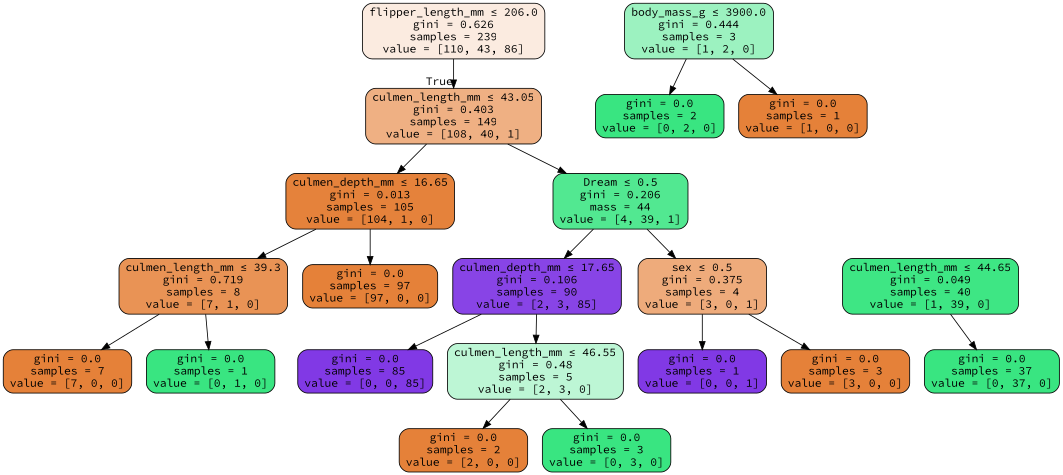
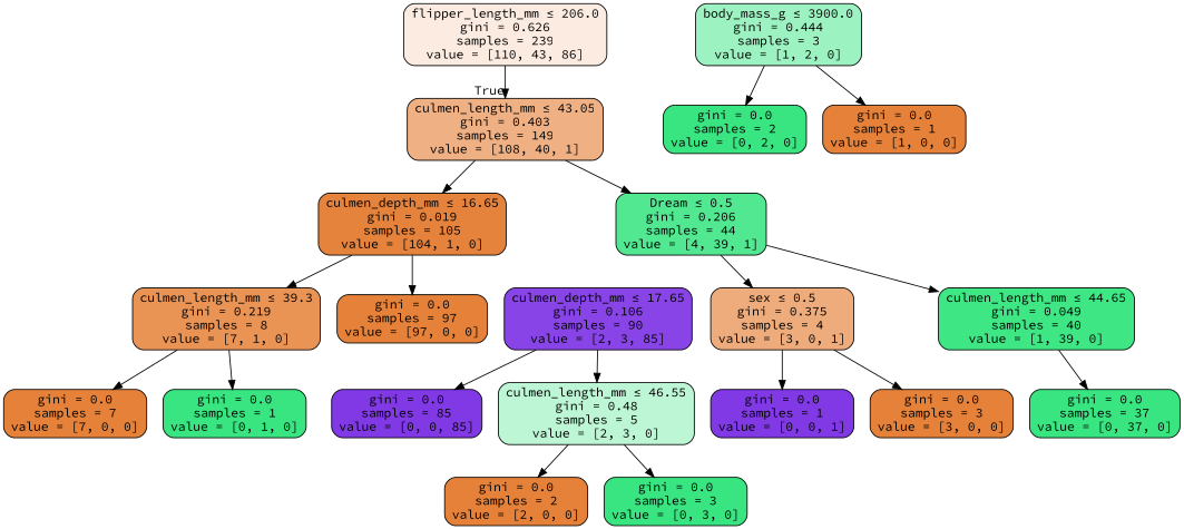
  digraph {
    fontname="Source Code Pro"
    node [color=black fillcolor="#e58139" fontname="Source Code Pro" shape=box style="filled, rounded"]
    edge [fontname="Source Code Pro"]
    n1 [fillcolor="#fbebe0" label=<flipper_length_mm &le; 206.0<br/>gini = 0.626<br/>samples = 239<br/>value = [110, 43, 86]>]
    n2 [fillcolor="#efb083" label=<culmen_length_mm &le; 43.05<br/>gini = 0.403<br/>samples = 149<br/>value = [108, 40, 1]>]
-   n3 [fillcolor="#e5823b" label=<culmen_depth_mm &le; 16.65<br/>gini = 0.013<br/>samples = 105<br/>value = [104, 1, 0]>]
-   n4 [fillcolor="#52e891" label=<Dream &le; 0.5<br/>gini = 0.206<br/>mass = 44<br/>value = [4, 39, 1]>]
+   n3 [fillcolor="#e5823b" label=<culmen_depth_mm &le; 16.65<br/>gini = 0.019<br/>samples = 105<br/>value = [104, 1, 0]>]
+   n4 [fillcolor="#52e891" label=<Dream &le; 0.5<br/>gini = 0.206<br/>samples = 44<br/>value = [4, 39, 1]>]
    n5 [fillcolor="#8844e6" label=<culmen_depth_mm &le; 17.65<br/>gini = 0.106<br/>samples = 90<br/>value = [2, 3, 85]>]
    n6 [fillcolor="#8139e5" label=<gini = 0.0<br/>samples = 85<br/>value = [0, 0, 85]>]
    n7 [fillcolor="#bdf6d5" label=<culmen_length_mm &le; 46.55<br/>gini = 0.48<br/>samples = 5<br/>value = [2, 3, 0]>]
-   n8 [fillcolor="#e99355" label=<culmen_length_mm &le; 39.3<br/>gini = 0.719<br/>samples = 8<br/>value = [7, 1, 0]>]
+   n8 [fillcolor="#e99355" label=<culmen_length_mm &le; 39.3<br/>gini = 0.219<br/>samples = 8<br/>value = [7, 1, 0]>]
    n9 [label=<gini = 0.0<br/>samples = 97<br/>value = [97, 0, 0]>]
    n10 [fillcolor="#eeab7b" label=<sex &le; 0.5<br/>gini = 0.375<br/>samples = 4<br/>value = [3, 0, 1]>]
    n11 [fillcolor="#3ee684" label=<culmen_length_mm &le; 44.65<br/>gini = 0.049<br/>samples = 40<br/>value = [1, 39, 0]>]
    n12 [label=<gini = 0.0<br/>samples = 7<br/>value = [7, 0, 0]>]
    n13 [fillcolor="#39e581" label=<gini = 0.0<br/>samples = 1<br/>value = [0, 1, 0]>]
    n14 [fillcolor="#8139e5" label=<gini = 0.0<br/>samples = 1<br/>value = [0, 0, 1]>]
    n15 [label=<gini = 0.0<br/>samples = 3<br/>value = [3, 0, 0]>]
    n16 [fillcolor="#39e581" label=<gini = 0.0<br/>samples = 37<br/>value = [0, 37, 0]>]
    n17 [fillcolor="#9cf2c0" label=<body_mass_g &le; 3900.0<br/>gini = 0.444<br/>samples = 3<br/>value = [1, 2, 0]>]
    n18 [fillcolor="#39e581" label=<gini = 0.0<br/>samples = 2<br/>value = [0, 2, 0]>]
    n19 [label=<gini = 0.0<br/>samples = 1<br/>value = [1, 0, 0]>]
    n20 [label=<gini = 0.0<br/>samples = 2<br/>value = [2, 0, 0]>]
    n21 [fillcolor="#39e581" label=<gini = 0.0<br/>samples = 3<br/>value = [0, 3, 0]>]
    n1 -> n2 [headlabel=True labelangle=45 labeldistance=2.5]
    n2 -> n3
    n2 -> n4
    n3 -> n8
    n3 -> n9
    n4 -> n10
-   n4 -> n5
+   n4 -> n11
    n5 -> n6
    n5 -> n7
    n7 -> n20
    n7 -> n21
    n8 -> n12
    n8 -> n13
    n10 -> n14
    n10 -> n15
    n11 -> n16
    n17 -> n18
    n17 -> n19
  }
